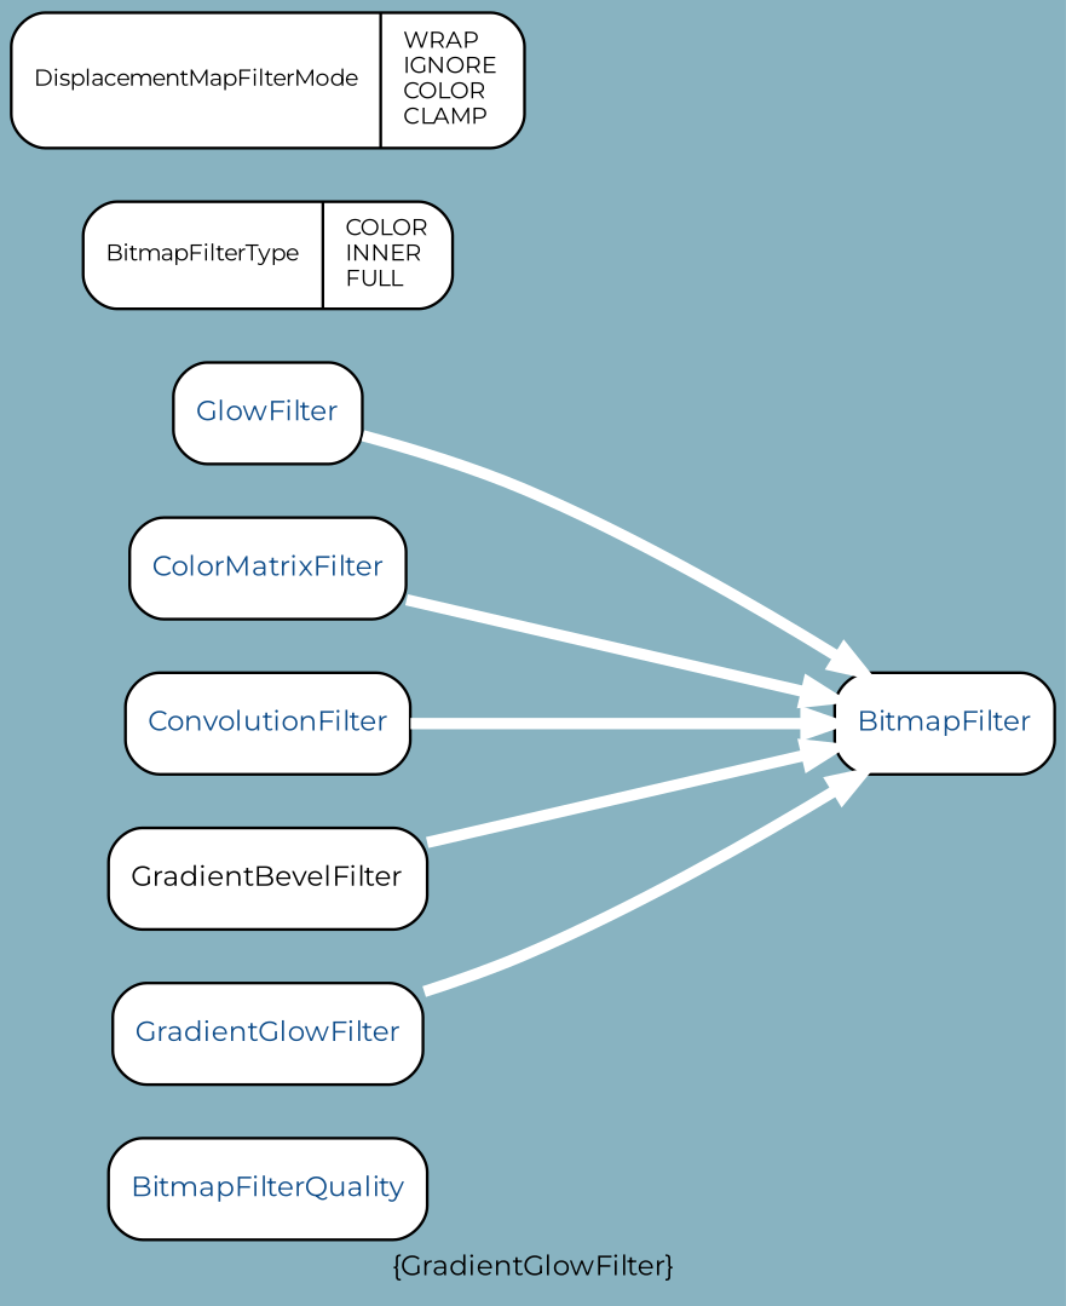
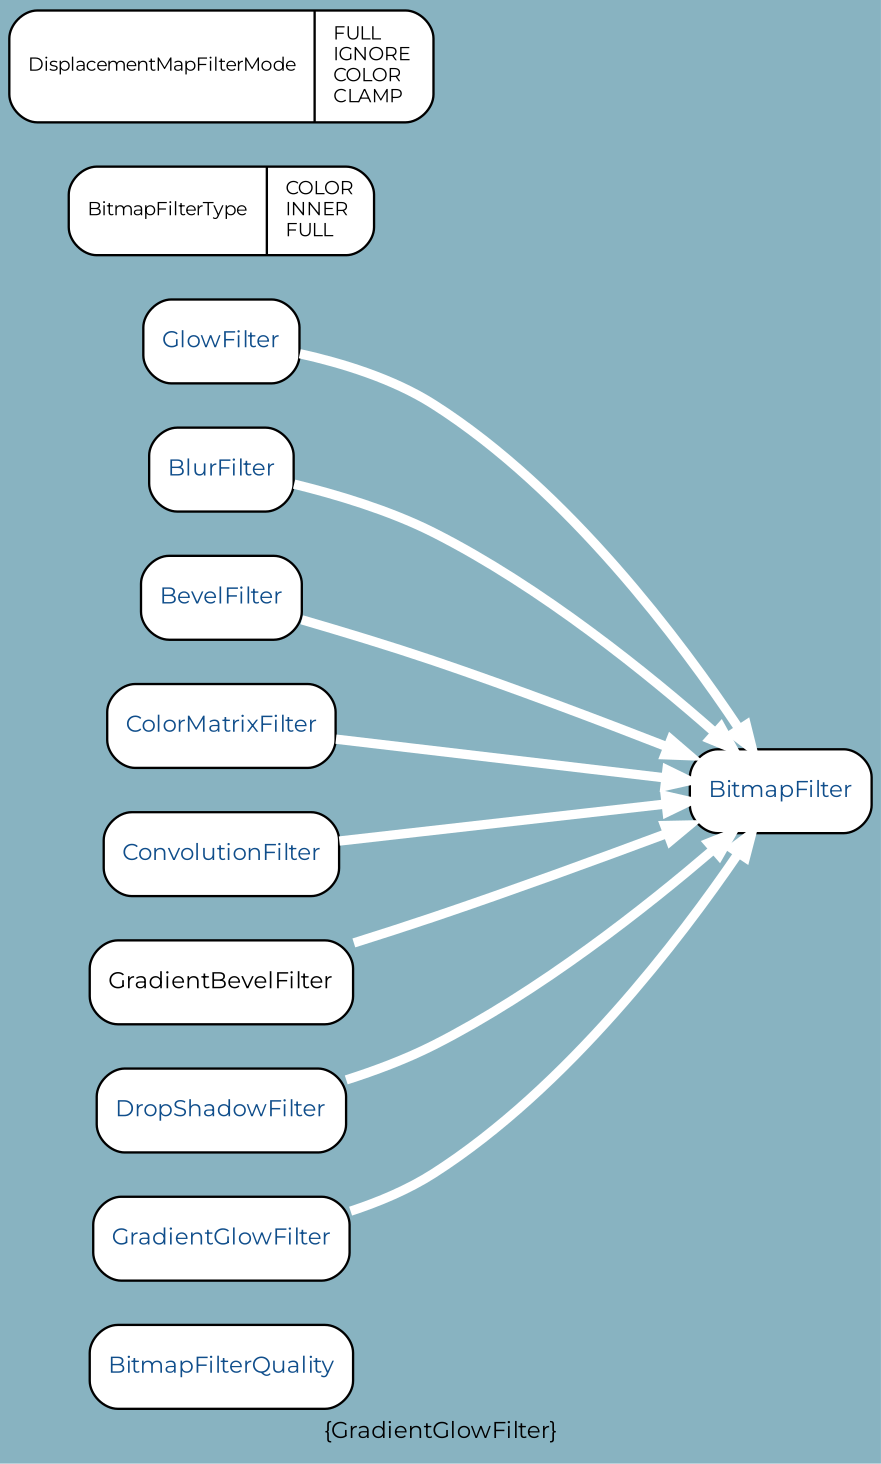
  digraph {
    bgcolor="#88B3C1"
    fontcolor=black
    fontname=Montserrat
    fontsize=10
    label="{GradientGlowFilter}"
    rankdir=LR
    node [color=black fillcolor=white fontcolor="#104E8B" fontname=Montserrat fontsize=10 portPos=e shape=record style="rounded,filled"]
    edge [arrowhead=normal arrowsize=1.0 color=white fontcolor=black fontname=Montserrat fontsize=8 minlen=3 style="setlinewidth(4)"]
    n1 [height=0.50 label="{BitmapFilterQuality}" width=1.47]
    n2 [height=0.50 label="{BitmapFilter}" width=1.00]
    n3 [height=0.50 label="{GlowFilter}" width=0.83]
+   n4 [height=0.50 label="{BlurFilter}" width=0.78]
+   n5 [height=0.50 label="{BevelFilter}" width=0.89]
    n6 [height=0.50 label="{ColorMatrixFilter}" width=1.28]
    n7 [fontcolor=black fontsize=8 height=0.53 label="{BitmapFilterType|COLOR\lINNER\lFULL\l}" width=1.81 portPos=""]
    n8 [height=0.50 label="{ConvolutionFilter}" width=1.31]
    n9 [fontcolor=black height=0.50 label="{GradientBevelFilter}" width=1.47]
-   n10 [fontcolor=black fontsize=8 height=0.67 label="{DisplacementMapFilterMode|WRAP\lIGNORE\lCOLOR\lCLAMP\l}" width=2.53 portPos=""]
+   n10 [fontcolor=black fontsize=8 height=0.67 label="{DisplacementMapFilterMode|FULL\lIGNORE\lCOLOR\lCLAMP\l}" width=2.53 portPos=""]
+   n11 [height=0.50 label="{DropShadowFilter}" width=1.36]
    n12 [height=0.50 label="{GradientGlowFilter}" width=1.42]
    n3 -> n2
+   n4 -> n2
+   n5 -> n2
    n6 -> n2
    n8 -> n2
    n9 -> n2
+   n11 -> n2
    n12 -> n2
  }
